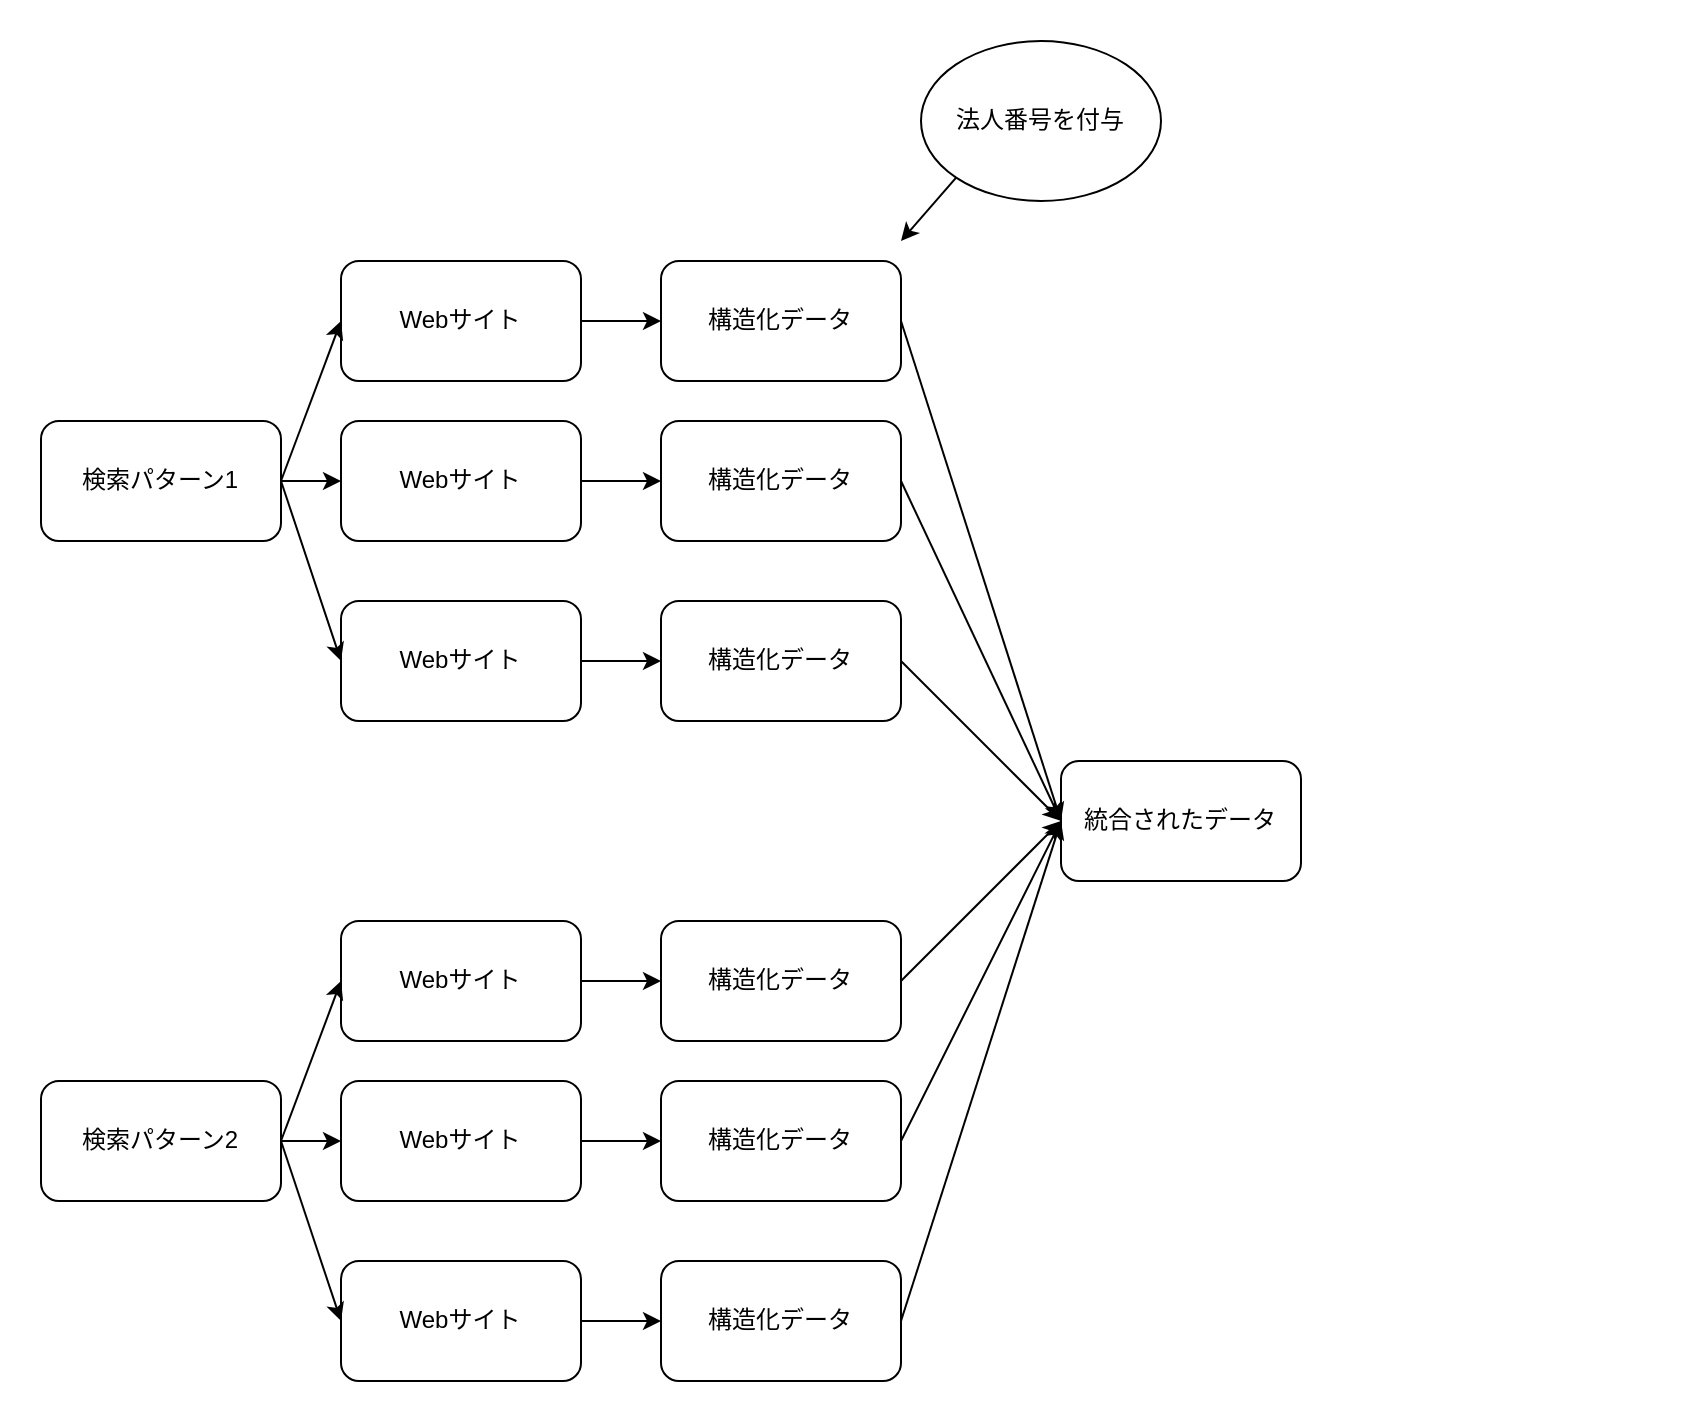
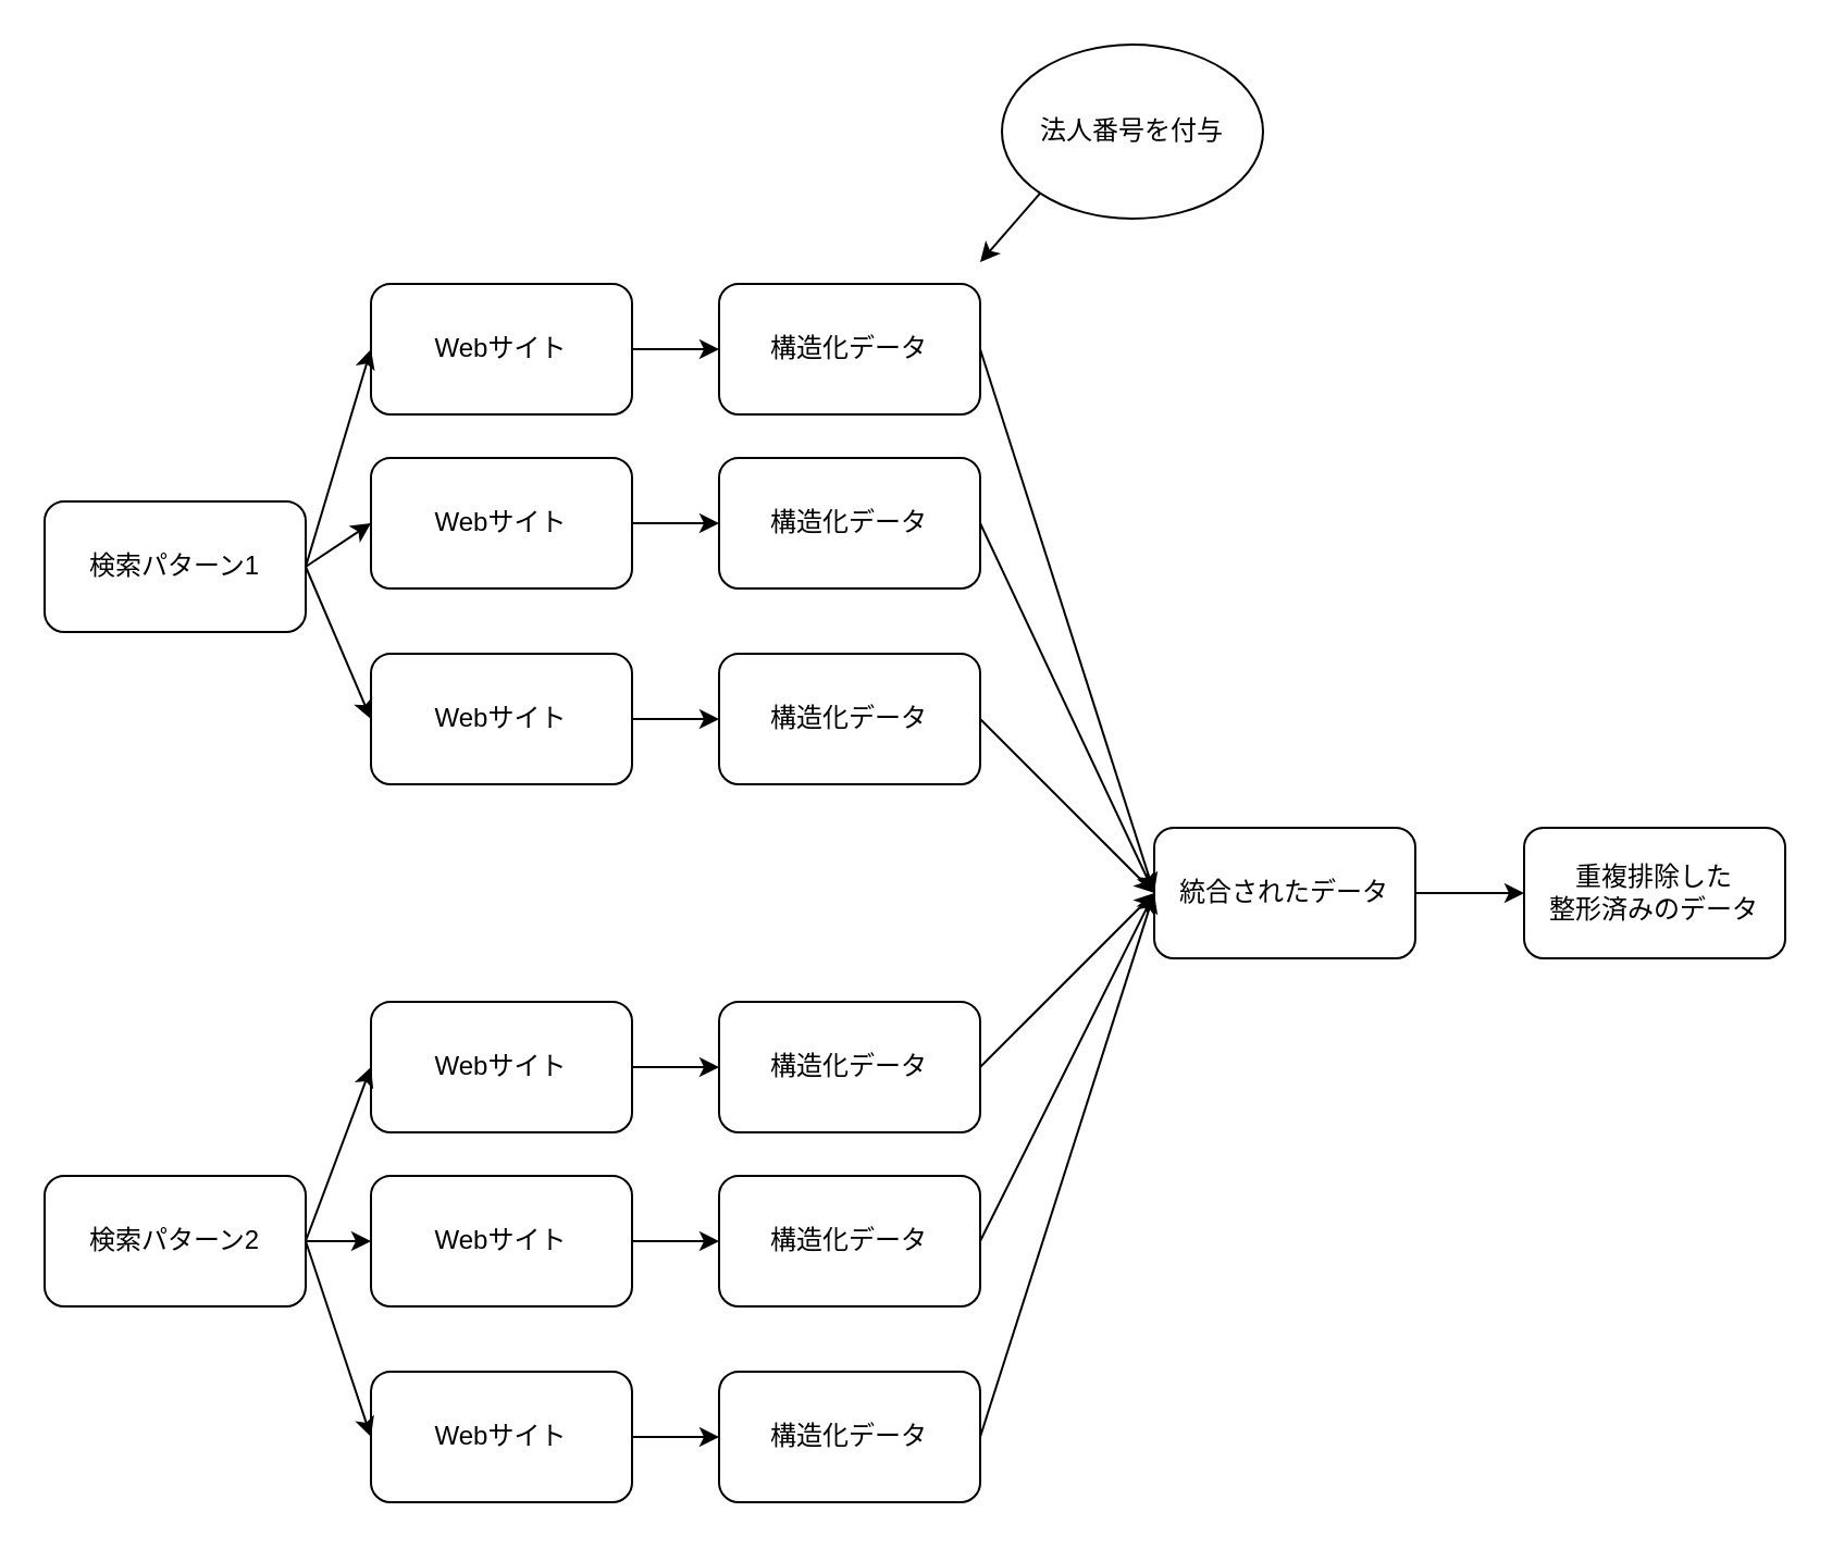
  <mxCell id="0" />
  <mxCell id="1" parent="0" />
- <mxCell id="2" value="検索パターン1" style="rounded=1;whiteSpace=wrap;html=1;" vertex="1" parent="1"><mxGeometry x="20" y="210" width="120" height="60" as="geometry" /></mxCell>
+ <mxCell id="2" value="検索パターン1" style="rounded=1;whiteSpace=wrap;html=1;" vertex="1" parent="1"><mxGeometry x="20" y="230" width="120" height="60" as="geometry" /></mxCell>
  <mxCell id="3" value="Webサイト" style="rounded=1;whiteSpace=wrap;html=1;" vertex="1" parent="1"><mxGeometry x="170" y="130" width="120" height="60" as="geometry" /></mxCell>
  <mxCell id="4" value="構造化データ" style="rounded=1;whiteSpace=wrap;html=1;" vertex="1" parent="1"><mxGeometry x="330" y="130" width="120" height="60" as="geometry" /></mxCell>
  <mxCell id="5" value="統合されたデータ" style="rounded=1;whiteSpace=wrap;html=1;" vertex="1" parent="1"><mxGeometry x="530" y="380" width="120" height="60" as="geometry" /></mxCell>
+ <mxCell id="6" value="重複排除した&lt;div&gt;整形済みのデータ&lt;/div&gt;" style="rounded=1;whiteSpace=wrap;html=1;" vertex="1" parent="1"><mxGeometry x="700" y="380" width="120" height="60" as="geometry" /></mxCell>
  <mxCell id="7" value="Webサイト" style="rounded=1;whiteSpace=wrap;html=1;" vertex="1" parent="1"><mxGeometry x="170" y="210" width="120" height="60" as="geometry" /></mxCell>
  <mxCell id="8" value="Webサイト" style="rounded=1;whiteSpace=wrap;html=1;" vertex="1" parent="1"><mxGeometry x="170" y="300" width="120" height="60" as="geometry" /></mxCell>
  <mxCell id="9" value="構造化データ" style="rounded=1;whiteSpace=wrap;html=1;" vertex="1" parent="1"><mxGeometry x="330" y="210" width="120" height="60" as="geometry" /></mxCell>
  <mxCell id="10" value="構造化データ" style="rounded=1;whiteSpace=wrap;html=1;" vertex="1" parent="1"><mxGeometry x="330" y="300" width="120" height="60" as="geometry" /></mxCell>
  <mxCell id="11" value="検索パターン2" style="rounded=1;whiteSpace=wrap;html=1;" vertex="1" parent="1"><mxGeometry x="20" y="540" width="120" height="60" as="geometry" /></mxCell>
  <mxCell id="12" value="Webサイト" style="rounded=1;whiteSpace=wrap;html=1;" vertex="1" parent="1"><mxGeometry x="170" y="460" width="120" height="60" as="geometry" /></mxCell>
  <mxCell id="13" value="構造化データ" style="rounded=1;whiteSpace=wrap;html=1;" vertex="1" parent="1"><mxGeometry x="330" y="460" width="120" height="60" as="geometry" /></mxCell>
  <mxCell id="14" value="Webサイト" style="rounded=1;whiteSpace=wrap;html=1;" vertex="1" parent="1"><mxGeometry x="170" y="540" width="120" height="60" as="geometry" /></mxCell>
  <mxCell id="15" value="Webサイト" style="rounded=1;whiteSpace=wrap;html=1;" vertex="1" parent="1"><mxGeometry x="170" y="630" width="120" height="60" as="geometry" /></mxCell>
  <mxCell id="16" value="構造化データ" style="rounded=1;whiteSpace=wrap;html=1;" vertex="1" parent="1"><mxGeometry x="330" y="540" width="120" height="60" as="geometry" /></mxCell>
  <mxCell id="17" value="構造化データ" style="rounded=1;whiteSpace=wrap;html=1;" vertex="1" parent="1"><mxGeometry x="330" y="630" width="120" height="60" as="geometry" /></mxCell>
  <mxCell id="18" value="法人番号を付与" style="ellipse;whiteSpace=wrap;html=1;" vertex="1" parent="1"><mxGeometry x="460" y="20" width="120" height="80" as="geometry" /></mxCell>
  <mxCell id="19" value="" style="endArrow=classic;html=1;rounded=0;exitX=0;exitY=1;exitDx=0;exitDy=0;" edge="1" parent="1" source="18"><mxGeometry width="50" height="50" relative="1" as="geometry"><mxPoint x="400" y="380" as="sourcePoint" /><mxPoint x="450" y="120" as="targetPoint" /></mxGeometry></mxCell>
  <mxCell id="20" value="" style="endArrow=classic;html=1;rounded=0;exitX=1;exitY=0.5;exitDx=0;exitDy=0;entryX=0;entryY=0.5;entryDx=0;entryDy=0;" edge="1" parent="1" source="2" target="3"><mxGeometry width="50" height="50" relative="1" as="geometry"><mxPoint x="400" y="380" as="sourcePoint" /><mxPoint x="450" y="330" as="targetPoint" /></mxGeometry></mxCell>
  <mxCell id="21" value="" style="endArrow=classic;html=1;rounded=0;exitX=1;exitY=0.5;exitDx=0;exitDy=0;entryX=0;entryY=0.5;entryDx=0;entryDy=0;" edge="1" parent="1" source="2" target="7"><mxGeometry width="50" height="50" relative="1" as="geometry"><mxPoint x="150" y="250" as="sourcePoint" /><mxPoint x="180" y="170" as="targetPoint" /></mxGeometry></mxCell>
  <mxCell id="22" value="" style="endArrow=classic;html=1;rounded=0;exitX=1;exitY=0.5;exitDx=0;exitDy=0;entryX=0;entryY=0.5;entryDx=0;entryDy=0;" edge="1" parent="1" source="2" target="8"><mxGeometry width="50" height="50" relative="1" as="geometry"><mxPoint x="400" y="380" as="sourcePoint" /><mxPoint x="450" y="330" as="targetPoint" /></mxGeometry></mxCell>
  <mxCell id="23" value="" style="endArrow=classic;html=1;rounded=0;exitX=1;exitY=0.5;exitDx=0;exitDy=0;entryX=0;entryY=0.5;entryDx=0;entryDy=0;" edge="1" parent="1" source="3" target="4"><mxGeometry width="50" height="50" relative="1" as="geometry"><mxPoint x="400" y="380" as="sourcePoint" /><mxPoint x="450" y="330" as="targetPoint" /></mxGeometry></mxCell>
  <mxCell id="24" value="" style="endArrow=classic;html=1;rounded=0;exitX=1;exitY=0.5;exitDx=0;exitDy=0;entryX=0;entryY=0.5;entryDx=0;entryDy=0;" edge="1" parent="1" source="7" target="9"><mxGeometry width="50" height="50" relative="1" as="geometry"><mxPoint x="300" y="170" as="sourcePoint" /><mxPoint x="340" y="170" as="targetPoint" /></mxGeometry></mxCell>
  <mxCell id="25" value="" style="endArrow=classic;html=1;rounded=0;exitX=1;exitY=0.5;exitDx=0;exitDy=0;entryX=0;entryY=0.5;entryDx=0;entryDy=0;" edge="1" parent="1" source="8" target="10"><mxGeometry width="50" height="50" relative="1" as="geometry"><mxPoint x="310" y="180" as="sourcePoint" /><mxPoint x="350" y="180" as="targetPoint" /></mxGeometry></mxCell>
  <mxCell id="26" value="" style="endArrow=classic;html=1;rounded=0;exitX=1;exitY=0.5;exitDx=0;exitDy=0;entryX=0;entryY=0.5;entryDx=0;entryDy=0;" edge="1" parent="1" source="12" target="13"><mxGeometry width="50" height="50" relative="1" as="geometry"><mxPoint x="320" y="190" as="sourcePoint" /><mxPoint x="360" y="190" as="targetPoint" /></mxGeometry></mxCell>
  <mxCell id="27" value="" style="endArrow=classic;html=1;rounded=0;exitX=1;exitY=0.5;exitDx=0;exitDy=0;entryX=0;entryY=0.5;entryDx=0;entryDy=0;" edge="1" parent="1" source="14" target="16"><mxGeometry width="50" height="50" relative="1" as="geometry"><mxPoint x="330" y="200" as="sourcePoint" /><mxPoint x="370" y="200" as="targetPoint" /></mxGeometry></mxCell>
  <mxCell id="28" value="" style="endArrow=classic;html=1;rounded=0;exitX=1;exitY=0.5;exitDx=0;exitDy=0;entryX=0;entryY=0.5;entryDx=0;entryDy=0;" edge="1" parent="1" source="15" target="17"><mxGeometry width="50" height="50" relative="1" as="geometry"><mxPoint x="340" y="210" as="sourcePoint" /><mxPoint x="380" y="210" as="targetPoint" /></mxGeometry></mxCell>
  <mxCell id="29" value="" style="endArrow=classic;html=1;rounded=0;exitX=1;exitY=0.5;exitDx=0;exitDy=0;entryX=0;entryY=0.5;entryDx=0;entryDy=0;" edge="1" parent="1" source="4" target="5"><mxGeometry width="50" height="50" relative="1" as="geometry"><mxPoint x="350" y="220" as="sourcePoint" /><mxPoint x="390" y="220" as="targetPoint" /></mxGeometry></mxCell>
  <mxCell id="30" value="" style="endArrow=classic;html=1;rounded=0;exitX=1;exitY=0.5;exitDx=0;exitDy=0;entryX=0;entryY=0.5;entryDx=0;entryDy=0;" edge="1" parent="1" source="9" target="5"><mxGeometry width="50" height="50" relative="1" as="geometry"><mxPoint x="360" y="230" as="sourcePoint" /><mxPoint x="400" y="230" as="targetPoint" /></mxGeometry></mxCell>
  <mxCell id="31" value="" style="endArrow=classic;html=1;rounded=0;exitX=1;exitY=0.5;exitDx=0;exitDy=0;" edge="1" parent="1" source="10"><mxGeometry width="50" height="50" relative="1" as="geometry"><mxPoint x="370" y="240" as="sourcePoint" /><mxPoint x="530" y="410" as="targetPoint" /></mxGeometry></mxCell>
  <mxCell id="32" value="" style="endArrow=classic;html=1;rounded=0;exitX=1;exitY=0.5;exitDx=0;exitDy=0;entryX=0;entryY=0.5;entryDx=0;entryDy=0;" edge="1" parent="1" source="13" target="5"><mxGeometry width="50" height="50" relative="1" as="geometry"><mxPoint x="380" y="250" as="sourcePoint" /><mxPoint x="480" y="430" as="targetPoint" /></mxGeometry></mxCell>
  <mxCell id="33" value="" style="endArrow=classic;html=1;rounded=0;exitX=1;exitY=0.5;exitDx=0;exitDy=0;entryX=0;entryY=0.5;entryDx=0;entryDy=0;" edge="1" parent="1" source="16" target="5"><mxGeometry width="50" height="50" relative="1" as="geometry"><mxPoint x="390" y="260" as="sourcePoint" /><mxPoint x="430" y="260" as="targetPoint" /></mxGeometry></mxCell>
  <mxCell id="34" value="" style="endArrow=classic;html=1;rounded=0;exitX=1;exitY=0.5;exitDx=0;exitDy=0;entryX=0;entryY=0.5;entryDx=0;entryDy=0;" edge="1" parent="1" source="17" target="5"><mxGeometry width="50" height="50" relative="1" as="geometry"><mxPoint x="400" y="270" as="sourcePoint" /><mxPoint x="440" y="270" as="targetPoint" /></mxGeometry></mxCell>
+ <mxCell id="35" value="" style="endArrow=classic;html=1;rounded=0;exitX=1;exitY=0.5;exitDx=0;exitDy=0;entryX=0;entryY=0.5;entryDx=0;entryDy=0;" edge="1" parent="1" source="5" target="6"><mxGeometry width="50" height="50" relative="1" as="geometry"><mxPoint x="410" y="280" as="sourcePoint" /><mxPoint x="450" y="280" as="targetPoint" /></mxGeometry></mxCell>
  <mxCell id="36" value="" style="endArrow=classic;html=1;rounded=0;exitX=1;exitY=0.5;exitDx=0;exitDy=0;entryX=0;entryY=0.5;entryDx=0;entryDy=0;" edge="1" parent="1" source="11" target="14"><mxGeometry width="50" height="50" relative="1" as="geometry"><mxPoint x="400" y="380" as="sourcePoint" /><mxPoint x="450" y="330" as="targetPoint" /></mxGeometry></mxCell>
  <mxCell id="37" value="" style="endArrow=classic;html=1;rounded=0;exitX=1;exitY=0.5;exitDx=0;exitDy=0;entryX=0;entryY=0.5;entryDx=0;entryDy=0;" edge="1" parent="1" source="11" target="12"><mxGeometry width="50" height="50" relative="1" as="geometry"><mxPoint x="400" y="380" as="sourcePoint" /><mxPoint x="450" y="330" as="targetPoint" /></mxGeometry></mxCell>
  <mxCell id="38" value="" style="endArrow=classic;html=1;rounded=0;exitX=1;exitY=0.5;exitDx=0;exitDy=0;entryX=0;entryY=0.5;entryDx=0;entryDy=0;" edge="1" parent="1" source="11" target="15"><mxGeometry width="50" height="50" relative="1" as="geometry"><mxPoint x="420" y="290" as="sourcePoint" /><mxPoint x="460" y="290" as="targetPoint" /></mxGeometry></mxCell>
